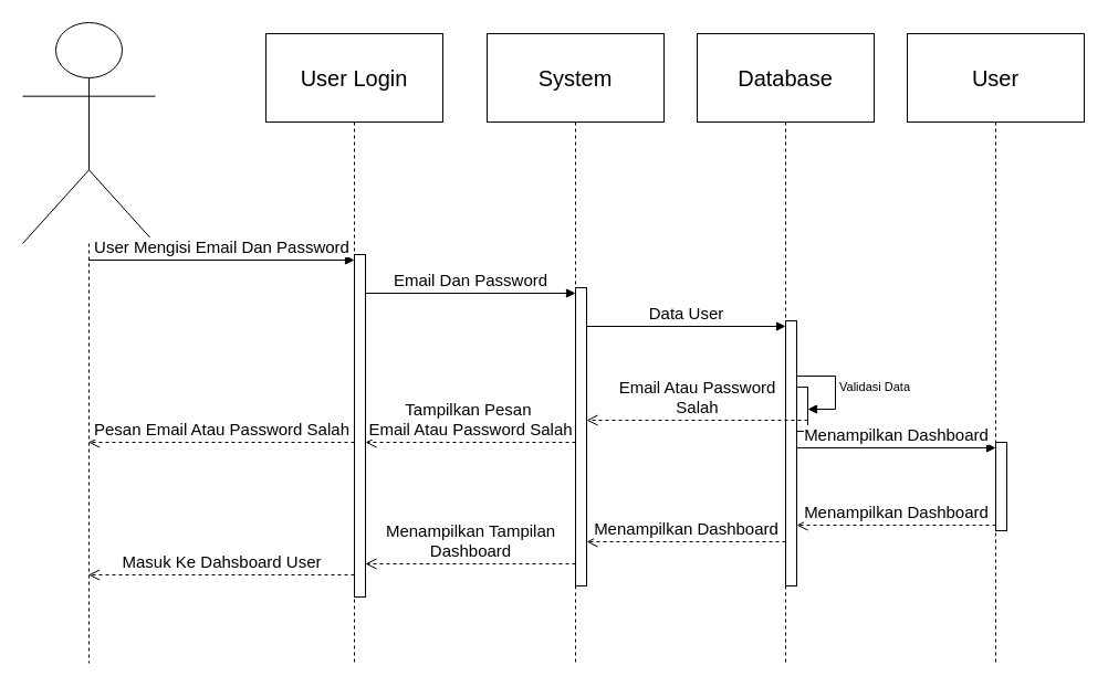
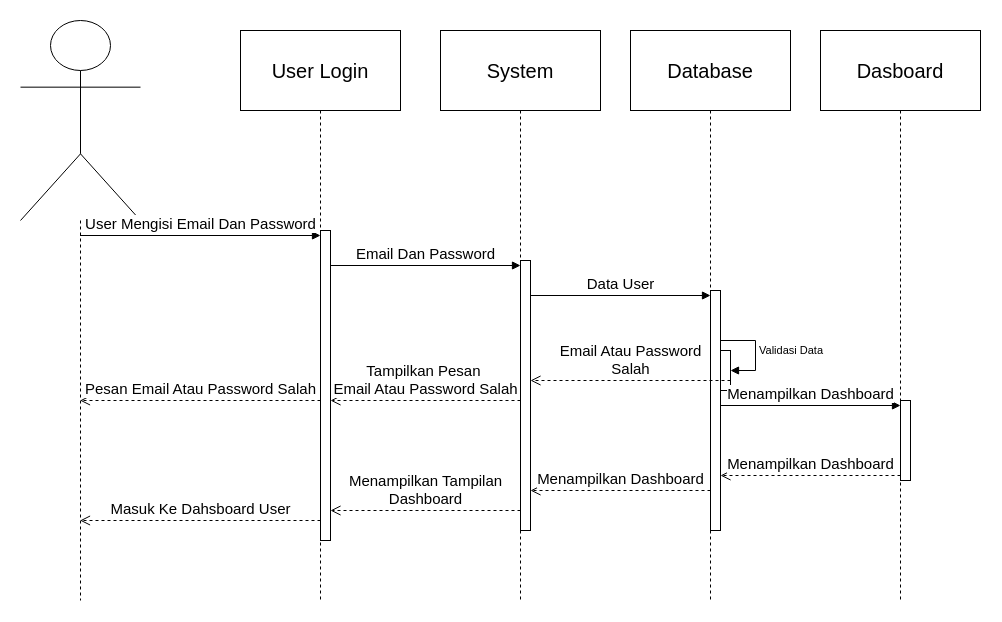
  <mxCell id="0" />
  <mxCell id="1" parent="0" />
  <mxCell id="2" value="" style="shape=umlLifeline;perimeter=lifelinePerimeter;whiteSpace=wrap;html=1;container=1;dropTarget=0;collapsible=0;recursiveResize=0;outlineConnect=0;portConstraint=eastwest;newEdgeStyle={&quot;curved&quot;:0,&quot;rounded&quot;:0};participant=umlActor;size=200;" vertex="1" parent="1"><mxGeometry x="20" y="20" width="120" height="580" as="geometry" /></mxCell>
  <mxCell id="3" value="&lt;font style=&quot;font-size: 20px;&quot;&gt;User Login&lt;/font&gt;" style="shape=umlLifeline;perimeter=lifelinePerimeter;whiteSpace=wrap;html=1;container=1;dropTarget=0;collapsible=0;recursiveResize=0;outlineConnect=0;portConstraint=eastwest;newEdgeStyle={&quot;curved&quot;:0,&quot;rounded&quot;:0};size=80;" vertex="1" parent="1"><mxGeometry x="240" y="30" width="160" height="570" as="geometry" /></mxCell>
  <mxCell id="4" value="" style="html=1;points=[[0,0,0,0,5],[0,1,0,0,-5],[1,0,0,0,5],[1,1,0,0,-5]];perimeter=orthogonalPerimeter;outlineConnect=0;targetShapes=umlLifeline;portConstraint=eastwest;newEdgeStyle={&quot;curved&quot;:0,&quot;rounded&quot;:0};" vertex="1" parent="3"><mxGeometry x="80" y="200" width="10" height="310" as="geometry" /></mxCell>
  <mxCell id="5" value="&lt;span style=&quot;font-size: 20px;&quot;&gt;System&lt;/span&gt;" style="shape=umlLifeline;perimeter=lifelinePerimeter;whiteSpace=wrap;html=1;container=1;dropTarget=0;collapsible=0;recursiveResize=0;outlineConnect=0;portConstraint=eastwest;newEdgeStyle={&quot;curved&quot;:0,&quot;rounded&quot;:0};size=80;" vertex="1" parent="1"><mxGeometry x="440" y="30" width="160" height="570" as="geometry" /></mxCell>
  <mxCell id="6" value="" style="html=1;points=[[0,0,0,0,5],[0,1,0,0,-5],[1,0,0,0,5],[1,1,0,0,-5]];perimeter=orthogonalPerimeter;outlineConnect=0;targetShapes=umlLifeline;portConstraint=eastwest;newEdgeStyle={&quot;curved&quot;:0,&quot;rounded&quot;:0};" vertex="1" parent="5"><mxGeometry x="80" y="230" width="10" height="270" as="geometry" /></mxCell>
  <mxCell id="7" value="&lt;span style=&quot;font-size: 20px;&quot;&gt;Database&lt;/span&gt;" style="shape=umlLifeline;perimeter=lifelinePerimeter;whiteSpace=wrap;html=1;container=1;dropTarget=0;collapsible=0;recursiveResize=0;outlineConnect=0;portConstraint=eastwest;newEdgeStyle={&quot;curved&quot;:0,&quot;rounded&quot;:0};size=80;" vertex="1" parent="1"><mxGeometry x="630" y="30" width="160" height="570" as="geometry" /></mxCell>
  <mxCell id="8" value="" style="html=1;points=[[0,0,0,0,5],[0,1,0,0,-5],[1,0,0,0,5],[1,1,0,0,-5]];perimeter=orthogonalPerimeter;outlineConnect=0;targetShapes=umlLifeline;portConstraint=eastwest;newEdgeStyle={&quot;curved&quot;:0,&quot;rounded&quot;:0};" vertex="1" parent="7"><mxGeometry x="80" y="260" width="10" height="240" as="geometry" /></mxCell>
  <mxCell id="9" value="" style="html=1;points=[[0,0,0,0,5],[0,1,0,0,-5],[1,0,0,0,5],[1,1,0,0,-5]];perimeter=orthogonalPerimeter;outlineConnect=0;targetShapes=umlLifeline;portConstraint=eastwest;newEdgeStyle={&quot;curved&quot;:0,&quot;rounded&quot;:0};" vertex="1" parent="7"><mxGeometry x="90" y="320" width="10" height="40" as="geometry" /></mxCell>
  <mxCell id="10" value="Validasi Data" style="html=1;align=left;spacingLeft=2;endArrow=block;rounded=0;edgeStyle=orthogonalEdgeStyle;curved=0;rounded=0;" edge="1" target="9" parent="7" source="8"><mxGeometry relative="1" as="geometry"><mxPoint x="95" y="300" as="sourcePoint" /><Array as="points"><mxPoint x="125" y="310" /><mxPoint x="125" y="340" /></Array></mxGeometry></mxCell>
- <mxCell id="11" value="&lt;span style=&quot;font-size: 20px;&quot;&gt;User&lt;/span&gt;" style="shape=umlLifeline;perimeter=lifelinePerimeter;whiteSpace=wrap;html=1;container=1;dropTarget=0;collapsible=0;recursiveResize=0;outlineConnect=0;portConstraint=eastwest;newEdgeStyle={&quot;curved&quot;:0,&quot;rounded&quot;:0};size=80;" vertex="1" parent="1"><mxGeometry x="820" y="30" width="160" height="570" as="geometry" /></mxCell>
+ <mxCell id="11" value="&lt;span style=&quot;font-size: 20px;&quot;&gt;Dasboard&lt;/span&gt;" style="shape=umlLifeline;perimeter=lifelinePerimeter;whiteSpace=wrap;html=1;container=1;dropTarget=0;collapsible=0;recursiveResize=0;outlineConnect=0;portConstraint=eastwest;newEdgeStyle={&quot;curved&quot;:0,&quot;rounded&quot;:0};size=80;" vertex="1" parent="1"><mxGeometry x="820" y="30" width="160" height="570" as="geometry" /></mxCell>
  <mxCell id="12" value="" style="html=1;points=[[0,0,0,0,5],[0,1,0,0,-5],[1,0,0,0,5],[1,1,0,0,-5]];perimeter=orthogonalPerimeter;outlineConnect=0;targetShapes=umlLifeline;portConstraint=eastwest;newEdgeStyle={&quot;curved&quot;:0,&quot;rounded&quot;:0};" vertex="1" parent="11"><mxGeometry x="80" y="370" width="10" height="80" as="geometry" /></mxCell>
  <mxCell id="13" value="&lt;font style=&quot;font-size: 15px;&quot;&gt;User Mengisi Email Dan Password&lt;/font&gt;" style="html=1;verticalAlign=bottom;endArrow=block;curved=0;rounded=0;entryX=0;entryY=0;entryDx=0;entryDy=5;" edge="1" target="4" parent="1" source="2"><mxGeometry relative="1" as="geometry"><mxPoint x="250" y="235" as="sourcePoint" /></mxGeometry></mxCell>
  <mxCell id="14" value="&lt;font style=&quot;font-size: 15px;&quot;&gt;Email Dan Password&lt;/font&gt;" style="html=1;verticalAlign=bottom;endArrow=block;curved=0;rounded=0;entryX=0;entryY=0;entryDx=0;entryDy=5;" edge="1" target="6" parent="1" source="4"><mxGeometry relative="1" as="geometry"><mxPoint x="360" y="265" as="sourcePoint" /></mxGeometry></mxCell>
  <mxCell id="15" value="&lt;font style=&quot;font-size: 15px;&quot;&gt;Data User&lt;/font&gt;" style="html=1;verticalAlign=bottom;endArrow=block;curved=0;rounded=0;entryX=0;entryY=0;entryDx=0;entryDy=5;" edge="1" target="8" parent="1" source="6"><mxGeometry relative="1" as="geometry"><mxPoint x="640" y="295" as="sourcePoint" /></mxGeometry></mxCell>
  <mxCell id="16" value="&lt;font style=&quot;font-size: 15px;&quot;&gt;Email Atau Password&lt;br&gt;Salah&lt;/font&gt;" style="html=1;verticalAlign=bottom;endArrow=open;dashed=1;endSize=8;curved=0;rounded=0;exitX=1;exitY=0.75;exitDx=0;exitDy=0;exitPerimeter=0;" edge="1" parent="1" source="9" target="6"><mxGeometry relative="1" as="geometry"><mxPoint x="600" y="400" as="sourcePoint" /><mxPoint x="540" y="380" as="targetPoint" /></mxGeometry></mxCell>
  <mxCell id="17" value="&lt;span style=&quot;font-size: 15px;&quot;&gt;Tampilkan Pesan&amp;nbsp;&lt;br&gt;Email Atau Password Salah&lt;br&gt;&lt;/span&gt;" style="html=1;verticalAlign=bottom;endArrow=open;dashed=1;endSize=8;curved=0;rounded=0;" edge="1" parent="1" target="4"><mxGeometry relative="1" as="geometry"><mxPoint x="520" y="400" as="sourcePoint" /><mxPoint x="440" y="400" as="targetPoint" /></mxGeometry></mxCell>
  <mxCell id="18" value="&lt;font style=&quot;font-size: 15px;&quot;&gt;Pesan Email Atau Password Salah&lt;/font&gt;" style="html=1;verticalAlign=bottom;endArrow=open;dashed=1;endSize=8;curved=0;rounded=0;" edge="1" parent="1" target="2"><mxGeometry relative="1" as="geometry"><mxPoint x="320" y="400" as="sourcePoint" /><mxPoint x="240" y="400" as="targetPoint" /></mxGeometry></mxCell>
  <mxCell id="19" value="&lt;font style=&quot;font-size: 15px;&quot;&gt;Menampilkan Dashboard&lt;/font&gt;" style="html=1;verticalAlign=bottom;endArrow=block;curved=0;rounded=0;entryX=0;entryY=0;entryDx=0;entryDy=5;" edge="1" target="12" parent="1" source="8"><mxGeometry relative="1" as="geometry"><mxPoint x="830" y="405" as="sourcePoint" /></mxGeometry></mxCell>
  <mxCell id="20" value="&lt;font style=&quot;font-size: 15px;&quot;&gt;Menampilkan Dashboard&lt;/font&gt;" style="html=1;verticalAlign=bottom;endArrow=open;dashed=1;endSize=8;curved=0;rounded=0;exitX=0;exitY=1;exitDx=0;exitDy=-5;" edge="1" source="12" parent="1" target="8"><mxGeometry relative="1" as="geometry"><mxPoint x="830" y="475" as="targetPoint" /></mxGeometry></mxCell>
  <mxCell id="21" value="&lt;font style=&quot;font-size: 15px;&quot;&gt;Menampilkan Dashboard&lt;/font&gt;" style="html=1;verticalAlign=bottom;endArrow=open;dashed=1;endSize=8;curved=0;rounded=0;" edge="1" parent="1" target="6"><mxGeometry relative="1" as="geometry"><mxPoint x="710" y="490" as="sourcePoint" /><mxPoint x="630" y="490" as="targetPoint" /></mxGeometry></mxCell>
  <mxCell id="22" value="&lt;font style=&quot;font-size: 15px;&quot;&gt;Menampilkan Tampilan &lt;br&gt;Dashboard&lt;/font&gt;" style="html=1;verticalAlign=bottom;endArrow=open;dashed=1;endSize=8;curved=0;rounded=0;" edge="1" parent="1" target="4"><mxGeometry relative="1" as="geometry"><mxPoint x="520" y="510" as="sourcePoint" /><mxPoint x="440" y="510" as="targetPoint" /></mxGeometry></mxCell>
  <mxCell id="23" value="&lt;font style=&quot;font-size: 15px;&quot;&gt;Masuk Ke Dahsboard User&lt;/font&gt;" style="html=1;verticalAlign=bottom;endArrow=open;dashed=1;endSize=8;curved=0;rounded=0;" edge="1" parent="1" target="2"><mxGeometry relative="1" as="geometry"><mxPoint x="320" y="520" as="sourcePoint" /><mxPoint x="240" y="520" as="targetPoint" /></mxGeometry></mxCell>
